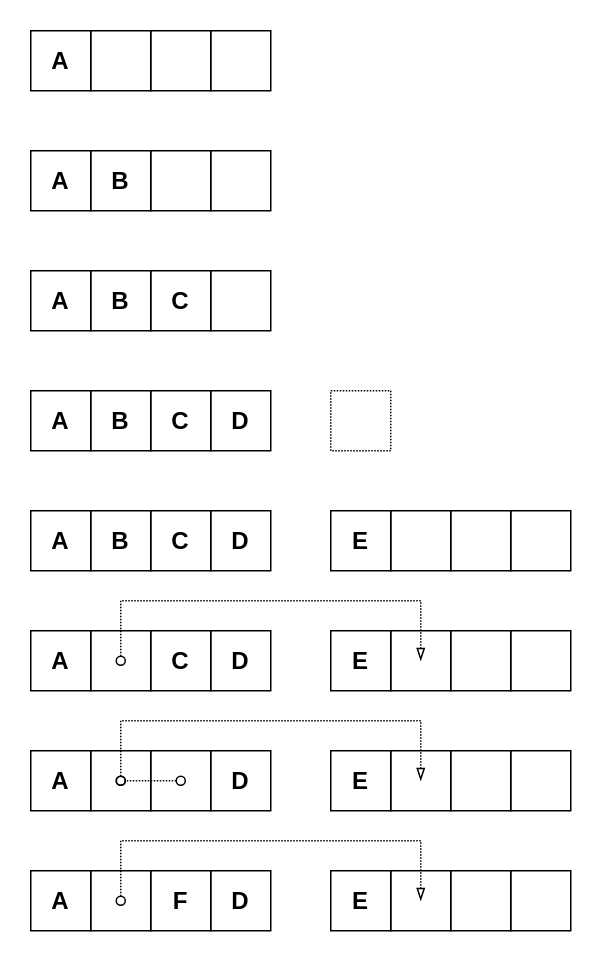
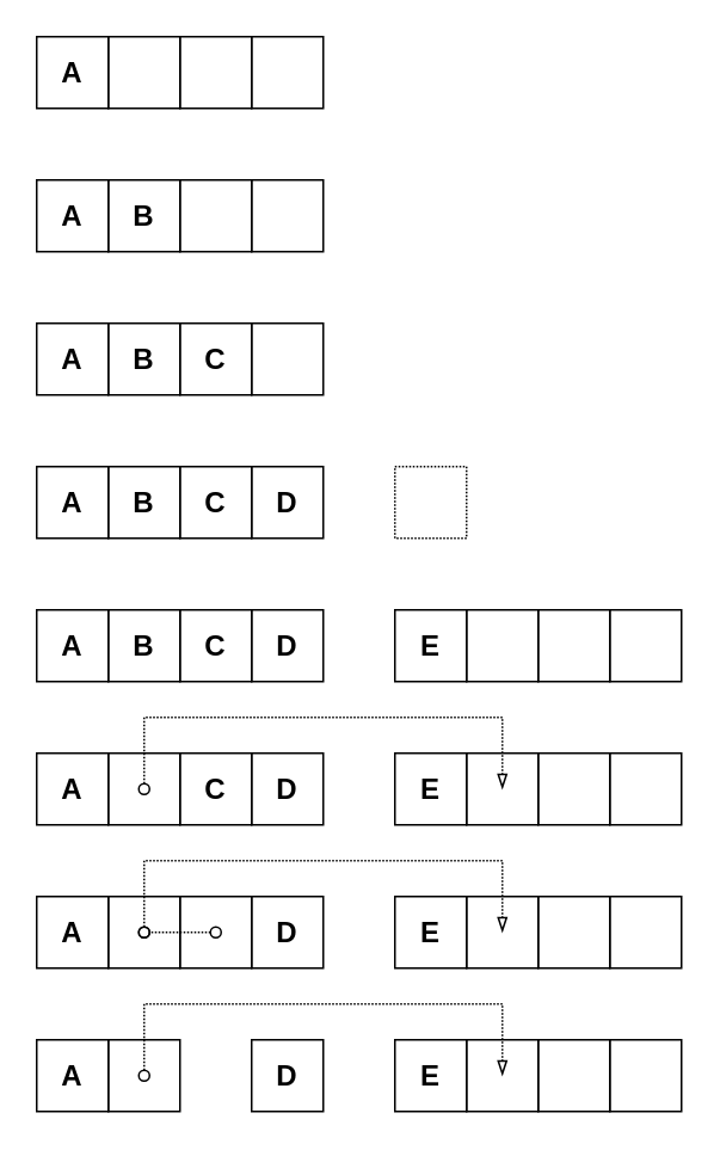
  <mxCell id="0" />
  <mxCell id="1" parent="0" />
  <mxCell id="2" value="" style="whiteSpace=wrap;html=1;aspect=fixed;fillColor=none;fontFamily=Helvetica;" parent="1" vertex="1"><mxGeometry x="260" y="420" width="40" height="40" as="geometry" /></mxCell>
  <mxCell id="3" value="" style="whiteSpace=wrap;html=1;aspect=fixed;fillColor=none;fontFamily=Helvetica;" parent="1" vertex="1"><mxGeometry x="260" y="500" width="40" height="40" as="geometry" /></mxCell>
  <mxCell id="4" value="" style="whiteSpace=wrap;html=1;aspect=fixed;fillColor=none;fontFamily=Helvetica;" parent="1" vertex="1"><mxGeometry x="100" y="500" width="40" height="40" as="geometry" /></mxCell>
  <mxCell id="5" value="" style="whiteSpace=wrap;html=1;aspect=fixed;fillColor=none;fontFamily=Helvetica;" parent="1" vertex="1"><mxGeometry x="60" y="500" width="40" height="40" as="geometry" /></mxCell>
  <mxCell id="6" value="" style="whiteSpace=wrap;html=1;aspect=fixed;fillColor=none;fontFamily=Helvetica;" parent="1" vertex="1"><mxGeometry x="60" y="20" width="40" height="40" as="geometry" /></mxCell>
  <mxCell id="7" value="" style="whiteSpace=wrap;html=1;aspect=fixed;fillColor=none;fontFamily=Helvetica;" parent="1" vertex="1"><mxGeometry x="100" y="20" width="40" height="40" as="geometry" /></mxCell>
  <mxCell id="8" value="" style="whiteSpace=wrap;html=1;aspect=fixed;fillColor=none;fontFamily=Helvetica;" parent="1" vertex="1"><mxGeometry x="140" y="20" width="40" height="40" as="geometry" /></mxCell>
  <mxCell id="9" value="&lt;b&gt;&lt;font style=&quot;font-size: 16px;&quot;&gt;A&lt;/font&gt;&lt;/b&gt;" style="whiteSpace=wrap;html=1;aspect=fixed;fillColor=none;fontFamily=Helvetica;" parent="1" vertex="1"><mxGeometry x="20" y="20" width="40" height="40" as="geometry" /></mxCell>
  <mxCell id="10" value="" style="endArrow=blockThin;html=1;rounded=0;endFill=0;startArrow=oval;startFill=0;fontFamily=Helvetica;dashed=1;dashPattern=1 1;" parent="1" edge="1"><mxGeometry width="50" height="50" relative="1" as="geometry"><mxPoint x="80" y="440" as="sourcePoint" /><mxPoint x="280" y="440" as="targetPoint" /><Array as="points"><mxPoint x="80" y="400" /><mxPoint x="280" y="400" /></Array></mxGeometry></mxCell>
  <mxCell id="11" value="&lt;b&gt;&lt;font style=&quot;font-size: 16px;&quot;&gt;B&lt;/font&gt;&lt;/b&gt;" style="whiteSpace=wrap;html=1;aspect=fixed;fillColor=none;fontFamily=Helvetica;" parent="1" vertex="1"><mxGeometry x="60" y="100" width="40" height="40" as="geometry" /></mxCell>
  <mxCell id="12" value="" style="whiteSpace=wrap;html=1;aspect=fixed;fillColor=none;fontFamily=Helvetica;" parent="1" vertex="1"><mxGeometry x="100" y="100" width="40" height="40" as="geometry" /></mxCell>
  <mxCell id="13" value="" style="whiteSpace=wrap;html=1;aspect=fixed;fillColor=none;fontFamily=Helvetica;" parent="1" vertex="1"><mxGeometry x="140" y="100" width="40" height="40" as="geometry" /></mxCell>
  <mxCell id="14" value="&lt;b&gt;&lt;font style=&quot;font-size: 16px;&quot;&gt;A&lt;/font&gt;&lt;/b&gt;" style="whiteSpace=wrap;html=1;aspect=fixed;fillColor=none;fontFamily=Helvetica;" parent="1" vertex="1"><mxGeometry x="20" y="100" width="40" height="40" as="geometry" /></mxCell>
  <mxCell id="15" value="&lt;b&gt;&lt;font style=&quot;font-size: 16px;&quot;&gt;B&lt;/font&gt;&lt;/b&gt;" style="whiteSpace=wrap;html=1;aspect=fixed;fillColor=none;fontFamily=Helvetica;" parent="1" vertex="1"><mxGeometry x="60" y="180" width="40" height="40" as="geometry" /></mxCell>
  <mxCell id="16" value="" style="whiteSpace=wrap;html=1;aspect=fixed;fillColor=none;fontFamily=Helvetica;" parent="1" vertex="1"><mxGeometry x="140" y="180" width="40" height="40" as="geometry" /></mxCell>
  <mxCell id="17" value="&lt;b&gt;&lt;font style=&quot;font-size: 16px;&quot;&gt;A&lt;/font&gt;&lt;/b&gt;" style="whiteSpace=wrap;html=1;aspect=fixed;fillColor=none;fontFamily=Helvetica;" parent="1" vertex="1"><mxGeometry x="20" y="180" width="40" height="40" as="geometry" /></mxCell>
  <mxCell id="18" value="&lt;b&gt;&lt;font style=&quot;font-size: 16px;&quot;&gt;C&lt;/font&gt;&lt;/b&gt;" style="whiteSpace=wrap;html=1;aspect=fixed;fillColor=none;fontFamily=Helvetica;" parent="1" vertex="1"><mxGeometry x="100" y="180" width="40" height="40" as="geometry" /></mxCell>
  <mxCell id="19" value="&lt;b&gt;&lt;font style=&quot;font-size: 16px;&quot;&gt;B&lt;/font&gt;&lt;/b&gt;" style="whiteSpace=wrap;html=1;aspect=fixed;fillColor=none;fontFamily=Helvetica;" parent="1" vertex="1"><mxGeometry x="60" y="260" width="40" height="40" as="geometry" /></mxCell>
  <mxCell id="20" value="&lt;b&gt;&lt;font style=&quot;font-size: 16px;&quot;&gt;A&lt;/font&gt;&lt;/b&gt;" style="whiteSpace=wrap;html=1;aspect=fixed;fillColor=none;fontFamily=Helvetica;" parent="1" vertex="1"><mxGeometry x="20" y="260" width="40" height="40" as="geometry" /></mxCell>
  <mxCell id="21" value="&lt;b&gt;&lt;font style=&quot;font-size: 16px;&quot;&gt;C&lt;/font&gt;&lt;/b&gt;" style="whiteSpace=wrap;html=1;aspect=fixed;fillColor=none;fontFamily=Helvetica;" parent="1" vertex="1"><mxGeometry x="100" y="260" width="40" height="40" as="geometry" /></mxCell>
  <mxCell id="22" value="&lt;b&gt;&lt;font style=&quot;font-size: 16px;&quot;&gt;D&lt;/font&gt;&lt;/b&gt;" style="whiteSpace=wrap;html=1;aspect=fixed;fillColor=none;fontFamily=Helvetica;" parent="1" vertex="1"><mxGeometry x="140" y="260" width="40" height="40" as="geometry" /></mxCell>
  <mxCell id="23" value="&lt;b&gt;&lt;font style=&quot;font-size: 16px;&quot;&gt;B&lt;/font&gt;&lt;/b&gt;" style="whiteSpace=wrap;html=1;aspect=fixed;fillColor=none;fontFamily=Helvetica;" parent="1" vertex="1"><mxGeometry x="60" y="340" width="40" height="40" as="geometry" /></mxCell>
  <mxCell id="24" value="&lt;b&gt;&lt;font style=&quot;font-size: 16px;&quot;&gt;A&lt;/font&gt;&lt;/b&gt;" style="whiteSpace=wrap;html=1;aspect=fixed;fillColor=none;fontFamily=Helvetica;" parent="1" vertex="1"><mxGeometry x="20" y="340" width="40" height="40" as="geometry" /></mxCell>
  <mxCell id="25" value="&lt;b&gt;&lt;font style=&quot;font-size: 16px;&quot;&gt;C&lt;/font&gt;&lt;/b&gt;" style="whiteSpace=wrap;html=1;aspect=fixed;fillColor=none;fontFamily=Helvetica;" parent="1" vertex="1"><mxGeometry x="100" y="340" width="40" height="40" as="geometry" /></mxCell>
  <mxCell id="26" value="&lt;b&gt;&lt;font style=&quot;font-size: 16px;&quot;&gt;D&lt;/font&gt;&lt;/b&gt;" style="whiteSpace=wrap;html=1;aspect=fixed;fillColor=none;fontFamily=Helvetica;" parent="1" vertex="1"><mxGeometry x="140" y="340" width="40" height="40" as="geometry" /></mxCell>
  <mxCell id="27" value="&lt;b&gt;&lt;font style=&quot;font-size: 16px;&quot;&gt;E&lt;/font&gt;&lt;/b&gt;" style="whiteSpace=wrap;html=1;aspect=fixed;fillColor=none;fontFamily=Helvetica;" parent="1" vertex="1"><mxGeometry x="220" y="340" width="40" height="40" as="geometry" /></mxCell>
  <mxCell id="28" value="" style="whiteSpace=wrap;html=1;aspect=fixed;fillColor=none;fontFamily=Helvetica;" parent="1" vertex="1"><mxGeometry x="260" y="340" width="40" height="40" as="geometry" /></mxCell>
  <mxCell id="29" value="" style="whiteSpace=wrap;html=1;aspect=fixed;fillColor=none;fontFamily=Helvetica;" parent="1" vertex="1"><mxGeometry x="300" y="340" width="40" height="40" as="geometry" /></mxCell>
  <mxCell id="30" value="" style="whiteSpace=wrap;html=1;aspect=fixed;fillColor=none;fontFamily=Helvetica;" parent="1" vertex="1"><mxGeometry x="340" y="340" width="40" height="40" as="geometry" /></mxCell>
  <mxCell id="31" value="" style="whiteSpace=wrap;html=1;aspect=fixed;fillColor=none;fontFamily=Helvetica;" parent="1" vertex="1"><mxGeometry x="60" y="420" width="40" height="40" as="geometry" /></mxCell>
  <mxCell id="32" value="&lt;b&gt;&lt;font style=&quot;font-size: 16px;&quot;&gt;A&lt;/font&gt;&lt;/b&gt;" style="whiteSpace=wrap;html=1;aspect=fixed;fillColor=none;fontFamily=Helvetica;" parent="1" vertex="1"><mxGeometry x="20" y="420" width="40" height="40" as="geometry" /></mxCell>
  <mxCell id="33" value="&lt;b&gt;&lt;font style=&quot;font-size: 16px;&quot;&gt;C&lt;/font&gt;&lt;/b&gt;" style="whiteSpace=wrap;html=1;aspect=fixed;fillColor=none;fontFamily=Helvetica;" parent="1" vertex="1"><mxGeometry x="100" y="420" width="40" height="40" as="geometry" /></mxCell>
  <mxCell id="34" value="&lt;b&gt;&lt;font style=&quot;font-size: 16px;&quot;&gt;D&lt;/font&gt;&lt;/b&gt;" style="whiteSpace=wrap;html=1;aspect=fixed;fillColor=none;fontFamily=Helvetica;" parent="1" vertex="1"><mxGeometry x="140" y="420" width="40" height="40" as="geometry" /></mxCell>
  <mxCell id="35" value="&lt;b&gt;&lt;font style=&quot;font-size: 16px;&quot;&gt;E&lt;/font&gt;&lt;/b&gt;" style="whiteSpace=wrap;html=1;aspect=fixed;fillColor=none;fontFamily=Helvetica;" parent="1" vertex="1"><mxGeometry x="220" y="420" width="40" height="40" as="geometry" /></mxCell>
  <mxCell id="36" value="" style="whiteSpace=wrap;html=1;aspect=fixed;fillColor=none;fontFamily=Helvetica;" parent="1" vertex="1"><mxGeometry x="300" y="420" width="40" height="40" as="geometry" /></mxCell>
  <mxCell id="37" value="" style="whiteSpace=wrap;html=1;aspect=fixed;fillColor=none;fontFamily=Helvetica;" parent="1" vertex="1"><mxGeometry x="340" y="420" width="40" height="40" as="geometry" /></mxCell>
  <mxCell id="38" value="" style="endArrow=blockThin;html=1;rounded=0;endFill=0;startArrow=oval;startFill=0;fontFamily=Helvetica;dashed=1;dashPattern=1 1;" parent="1" edge="1"><mxGeometry width="50" height="50" relative="1" as="geometry"><mxPoint x="80" y="520" as="sourcePoint" /><mxPoint x="280" y="520" as="targetPoint" /><Array as="points"><mxPoint x="80" y="480" /><mxPoint x="280" y="480" /></Array></mxGeometry></mxCell>
  <mxCell id="39" value="&lt;b&gt;&lt;font style=&quot;font-size: 16px;&quot;&gt;A&lt;/font&gt;&lt;/b&gt;" style="whiteSpace=wrap;html=1;aspect=fixed;fillColor=none;fontFamily=Helvetica;" parent="1" vertex="1"><mxGeometry x="20" y="500" width="40" height="40" as="geometry" /></mxCell>
  <mxCell id="40" value="&lt;b&gt;&lt;font style=&quot;font-size: 16px;&quot;&gt;D&lt;/font&gt;&lt;/b&gt;" style="whiteSpace=wrap;html=1;aspect=fixed;fillColor=none;fontFamily=Helvetica;" parent="1" vertex="1"><mxGeometry x="140" y="500" width="40" height="40" as="geometry" /></mxCell>
  <mxCell id="41" value="&lt;b&gt;&lt;font style=&quot;font-size: 16px;&quot;&gt;E&lt;/font&gt;&lt;/b&gt;" style="whiteSpace=wrap;html=1;aspect=fixed;fillColor=none;fontFamily=Helvetica;" parent="1" vertex="1"><mxGeometry x="220" y="500" width="40" height="40" as="geometry" /></mxCell>
  <mxCell id="42" value="" style="whiteSpace=wrap;html=1;aspect=fixed;fillColor=none;fontFamily=Helvetica;" parent="1" vertex="1"><mxGeometry x="300" y="500" width="40" height="40" as="geometry" /></mxCell>
  <mxCell id="43" value="" style="whiteSpace=wrap;html=1;aspect=fixed;fillColor=none;fontFamily=Helvetica;" parent="1" vertex="1"><mxGeometry x="340" y="500" width="40" height="40" as="geometry" /></mxCell>
  <mxCell id="44" value="" style="endArrow=oval;html=1;rounded=0;endFill=0;startArrow=oval;startFill=0;dashed=1;dashPattern=1 1;" parent="1" edge="1"><mxGeometry width="50" height="50" relative="1" as="geometry"><mxPoint x="120" y="520" as="sourcePoint" /><mxPoint x="80" y="520" as="targetPoint" /><Array as="points"><mxPoint x="100" y="520" /></Array></mxGeometry></mxCell>
  <mxCell id="45" value="" style="whiteSpace=wrap;html=1;aspect=fixed;fillColor=none;fontFamily=Helvetica;" parent="1" vertex="1"><mxGeometry x="260" y="580" width="40" height="40" as="geometry" /></mxCell>
  <mxCell id="46" value="" style="endArrow=blockThin;html=1;rounded=0;endFill=0;startArrow=oval;startFill=0;fontFamily=Helvetica;dashed=1;dashPattern=1 1;" parent="1" edge="1"><mxGeometry width="50" height="50" relative="1" as="geometry"><mxPoint x="80" y="600" as="sourcePoint" /><mxPoint x="280" y="600" as="targetPoint" /><Array as="points"><mxPoint x="80" y="560" /><mxPoint x="280" y="560" /></Array></mxGeometry></mxCell>
  <mxCell id="47" value="" style="whiteSpace=wrap;html=1;aspect=fixed;fillColor=none;fontFamily=Helvetica;" parent="1" vertex="1"><mxGeometry x="60" y="580" width="40" height="40" as="geometry" /></mxCell>
  <mxCell id="48" value="&lt;b&gt;&lt;font style=&quot;font-size: 16px;&quot;&gt;A&lt;/font&gt;&lt;/b&gt;" style="whiteSpace=wrap;html=1;aspect=fixed;fillColor=none;fontFamily=Helvetica;" parent="1" vertex="1"><mxGeometry x="20" y="580" width="40" height="40" as="geometry" /></mxCell>
- <mxCell id="49" value="&lt;b&gt;&lt;font style=&quot;font-size: 16px;&quot;&gt;F&lt;/font&gt;&lt;/b&gt;" style="whiteSpace=wrap;html=1;aspect=fixed;fillColor=none;fontFamily=Helvetica;" parent="1" vertex="1"><mxGeometry x="100" y="580" width="40" height="40" as="geometry" /></mxCell>
  <mxCell id="50" value="&lt;b&gt;&lt;font style=&quot;font-size: 16px;&quot;&gt;D&lt;/font&gt;&lt;/b&gt;" style="whiteSpace=wrap;html=1;aspect=fixed;fillColor=none;fontFamily=Helvetica;" parent="1" vertex="1"><mxGeometry x="140" y="580" width="40" height="40" as="geometry" /></mxCell>
  <mxCell id="51" value="&lt;b&gt;&lt;font style=&quot;font-size: 16px;&quot;&gt;E&lt;/font&gt;&lt;/b&gt;" style="whiteSpace=wrap;html=1;aspect=fixed;fillColor=none;fontFamily=Helvetica;" parent="1" vertex="1"><mxGeometry x="220" y="580" width="40" height="40" as="geometry" /></mxCell>
  <mxCell id="52" value="" style="whiteSpace=wrap;html=1;aspect=fixed;fillColor=none;fontFamily=Helvetica;" parent="1" vertex="1"><mxGeometry x="300" y="580" width="40" height="40" as="geometry" /></mxCell>
  <mxCell id="53" value="" style="whiteSpace=wrap;html=1;aspect=fixed;fillColor=none;fontFamily=Helvetica;" parent="1" vertex="1"><mxGeometry x="340" y="580" width="40" height="40" as="geometry" /></mxCell>
  <mxCell id="54" value="" style="whiteSpace=wrap;html=1;aspect=fixed;fillColor=none;fontFamily=Helvetica;dashed=1;dashPattern=1 1;" parent="1" vertex="1"><mxGeometry x="220" y="260" width="40" height="40" as="geometry" /></mxCell>
